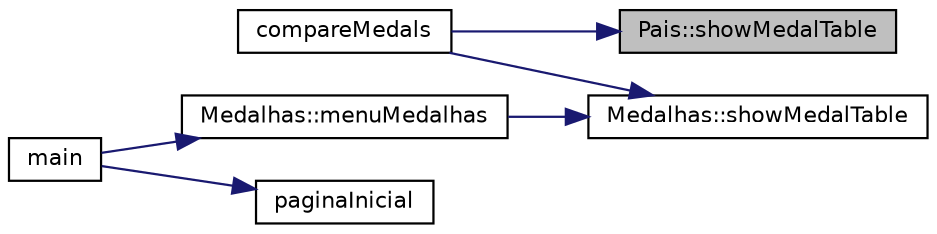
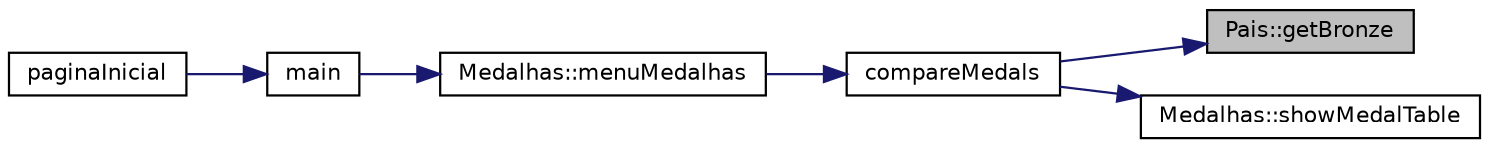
  digraph {
    rankdir=RL
    node [color=black fillcolor=white fontname=Helvetica fontsize=10 shape=record style=filled]
    edge [color=midnightblue dir=back fontname=Helvetica fontsize=10 labelfontname=Helvetica labelfontsize=10 style=solid]
-   n1 [fillcolor=grey75 fontcolor=black height=0.2 label="Pais::showMedalTable" width=0.4]
+   n1 [fillcolor=grey75 fontcolor=black height=0.2 label="Pais::getBronze" width=0.4]
    n2 [height=0.2 label=compareMedals width=0.4]
    n3 [height=0.2 label="Medalhas::showMedalTable" width=0.4]
    n4 [height=0.2 label="Medalhas::menuMedalhas" width=0.4]
    n5 [height=0.2 label=main width=0.4]
    n6 [height=0.2 label=paginaInicial width=0.4]
    n1 -> n2
    n3 -> n2
-   n3 -> n4
+   n2 -> n4
    n4 -> n5
-   n6 -> n5
+   n5 -> n6
  }
